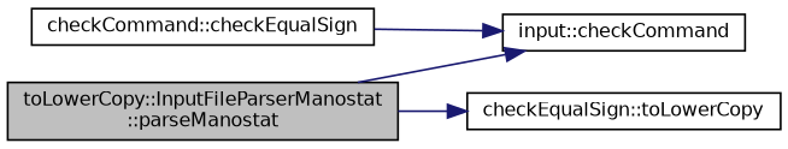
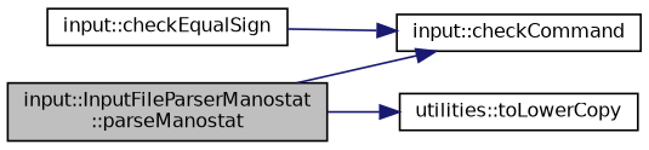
  digraph {
    rankdir=LR
    node [color=black fillcolor=white fontname=Helvetica fontsize=10 shape=record style=filled]
    edge [color=midnightblue fontname=Helvetica fontsize=10 labelfontname=Helvetica labelfontsize=10 style=solid]
-   n1 [fillcolor=grey75 fontcolor=black height=0.2 label="toLowerCopy::InputFileParserManostat\l::parseManostat" width=0.4]
+   n1 [fillcolor=grey75 fontcolor=black height=0.2 label="input::InputFileParserManostat\l::parseManostat" width=0.4]
    n2 [height=0.2 label="input::checkCommand" width=0.4]
-   n3 [height=0.2 label="checkEqualSign::toLowerCopy" width=0.4]
-   n4 [height=0.2 label="checkCommand::checkEqualSign" width=0.4]
+   n3 [height=0.2 label="utilities::toLowerCopy" width=0.4]
+   n4 [height=0.2 label="input::checkEqualSign" width=0.4]
    n1 -> n2
    n1 -> n3
    n4 -> n2
  }
